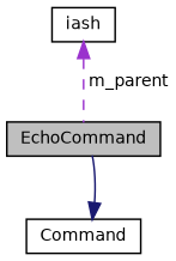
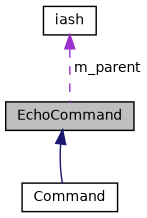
  digraph {
    node [color=black fillcolor=white fontname=Helvetica fontsize=10 shape=record style=filled]
    edge [dir=back fontname=Helvetica fontsize=10 labelfontname=Helvetica labelfontsize=10]
    n1 [fillcolor=grey75 fontcolor=black height=0.2 label=EchoCommand width=0.4]
    n2 [height=0.2 label=Command width=0.4]
    n3 [height=0.2 label=iash width=0.4]
-   n2 -> n1 [color=midnightblue style=solid]
+   n1 -> n2 [color=midnightblue style=solid]
    n3 -> n1 [color=darkorchid3 label=" m_parent" style=dashed]
  }
